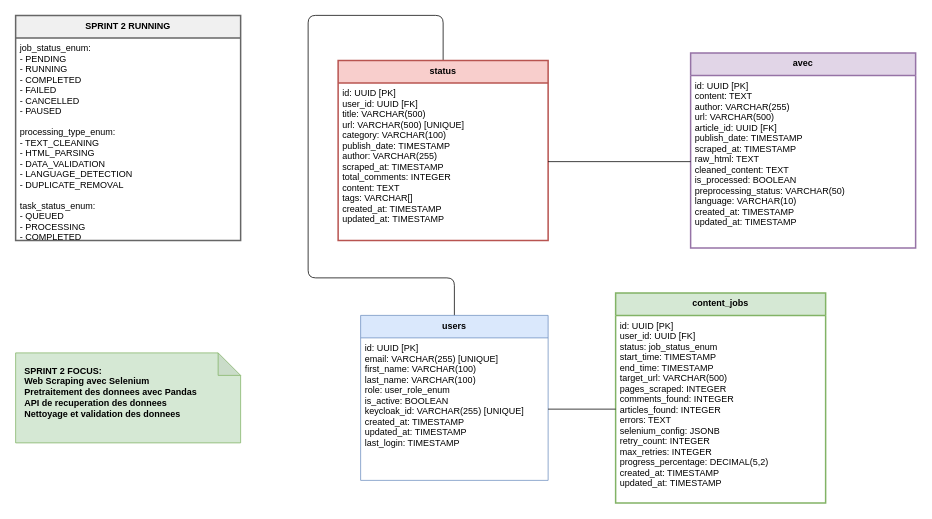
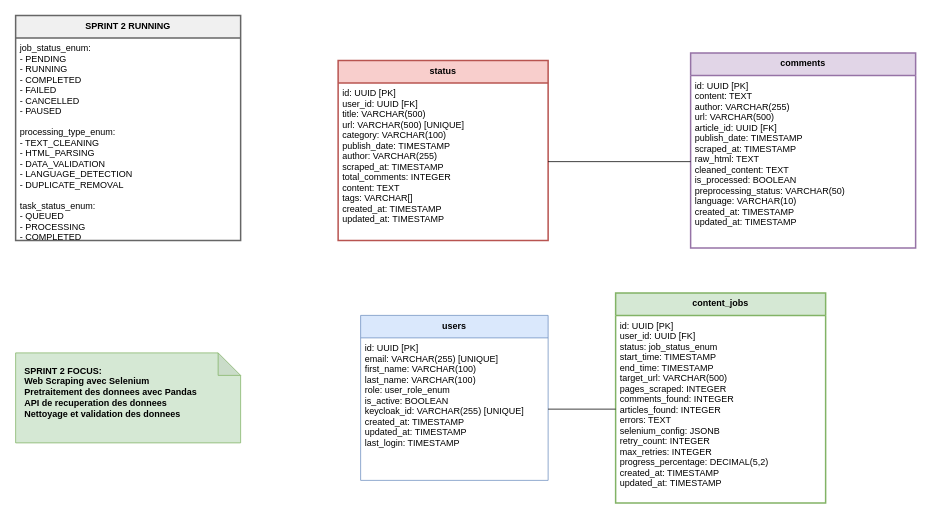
  <mxCell id="0" />
  <mxCell id="1" parent="0" />
- <mxCell id="2" style="edgeStyle=orthogonalEdgeStyle;html=1;exitX=0.5;exitY=0;exitDx=0;exitDy=0;endArrow=none;endFill=0;" edge="1" parent="1" source="3" target="13"><mxGeometry relative="1" as="geometry"><Array as="points"><mxPoint x="590" y="20" /><mxPoint x="410" y="20" /><mxPoint x="410" y="370" /><mxPoint x="605" y="370" /></Array></mxGeometry></mxCell>
  <mxCell id="3" value="status" style="swimlane;fontStyle=1;align=center;verticalAlign=top;childLayout=tableLayout;horizontal=1;startSize=30;horizontalStack=0;resizeParent=1;resizeLast=0;collapsible=1;marginBottom=0;rounded=0;shadow=0;strokeWidth=2;fillColor=#f8cecc;strokeColor=#b85450;" parent="1" vertex="1"><mxGeometry x="450" y="80" width="280" height="240" as="geometry" /></mxCell>
  <mxCell id="4" value="id: UUID [PK]&#10;user_id: UUID [FK]&#10;title: VARCHAR(500)&#10;url: VARCHAR(500) [UNIQUE]&#10;category: VARCHAR(100)&#10;publish_date: TIMESTAMP&#10;author: VARCHAR(255)&#10;scraped_at: TIMESTAMP&#10;total_comments: INTEGER&#10;content: TEXT&#10;tags: VARCHAR[]&#10;created_at: TIMESTAMP&#10;updated_at: TIMESTAMP" style="text;strokeColor=none;fillColor=none;align=left;verticalAlign=top;spacingLeft=4;spacingRight=4;overflow=hidden;rotatable=0;points=[[0,0.5],[1,0.5]];portConstraint=eastwest;" parent="3" vertex="1"><mxGeometry y="30" width="280" height="210" as="geometry" /></mxCell>
- <mxCell id="5" value="avec" style="swimlane;fontStyle=1;align=center;verticalAlign=top;childLayout=tableLayout;horizontal=1;startSize=30;horizontalStack=0;resizeParent=1;resizeLast=0;collapsible=1;marginBottom=0;rounded=0;shadow=0;strokeWidth=2;fillColor=#e1d5e7;strokeColor=#9673a6;" parent="1" vertex="1"><mxGeometry x="920" y="70" width="300" height="260" as="geometry" /></mxCell>
+ <mxCell id="5" value="comments" style="swimlane;fontStyle=1;align=center;verticalAlign=top;childLayout=tableLayout;horizontal=1;startSize=30;horizontalStack=0;resizeParent=1;resizeLast=0;collapsible=1;marginBottom=0;rounded=0;shadow=0;strokeWidth=2;fillColor=#e1d5e7;strokeColor=#9673a6;" parent="1" vertex="1"><mxGeometry x="920" y="70" width="300" height="260" as="geometry" /></mxCell>
  <mxCell id="6" value="id: UUID [PK]&#10;content: TEXT&#10;author: VARCHAR(255)&#10;url: VARCHAR(500)&#10;article_id: UUID [FK]&#10;publish_date: TIMESTAMP&#10;scraped_at: TIMESTAMP&#10;raw_html: TEXT&#10;cleaned_content: TEXT&#10;is_processed: BOOLEAN&#10;preprocessing_status: VARCHAR(50)&#10;language: VARCHAR(10)&#10;created_at: TIMESTAMP&#10;updated_at: TIMESTAMP" style="text;strokeColor=none;fillColor=none;align=left;verticalAlign=top;spacingLeft=4;spacingRight=4;overflow=hidden;rotatable=0;points=[[0,0.5],[1,0.5]];portConstraint=eastwest;" parent="5" vertex="1"><mxGeometry y="30" width="300" height="230" as="geometry" /></mxCell>
  <mxCell id="7" value="content_jobs" style="swimlane;fontStyle=1;align=center;verticalAlign=top;childLayout=tableLayout;horizontal=1;startSize=30;horizontalStack=0;resizeParent=1;resizeLast=0;collapsible=1;marginBottom=0;rounded=0;shadow=0;strokeWidth=2;fillColor=#d5e8d4;strokeColor=#82b366;" parent="1" vertex="1"><mxGeometry x="820" y="390" width="280" height="280" as="geometry" /></mxCell>
  <mxCell id="8" value="id: UUID [PK]&#10;user_id: UUID [FK]&#10;status: job_status_enum&#10;start_time: TIMESTAMP&#10;end_time: TIMESTAMP&#10;target_url: VARCHAR(500)&#10;pages_scraped: INTEGER&#10;comments_found: INTEGER&#10;articles_found: INTEGER&#10;errors: TEXT&#10;selenium_config: JSONB&#10;retry_count: INTEGER&#10;max_retries: INTEGER&#10;progress_percentage: DECIMAL(5,2)&#10;created_at: TIMESTAMP&#10;updated_at: TIMESTAMP" style="text;strokeColor=none;fillColor=none;align=left;verticalAlign=top;spacingLeft=4;spacingRight=4;overflow=hidden;rotatable=0;points=[[0,0.5],[1,0.5]];portConstraint=eastwest;" parent="7" vertex="1"><mxGeometry y="30" width="280" height="250" as="geometry" /></mxCell>
  <mxCell id="9" value="SPRINT 2 RUNNING" style="swimlane;fontStyle=1;align=center;verticalAlign=top;childLayout=tableLayout;horizontal=1;startSize=30;horizontalStack=0;resizeParent=1;resizeLast=0;collapsible=1;marginBottom=0;rounded=0;shadow=0;strokeWidth=2;fillColor=#f0f0f0;strokeColor=#666666;" parent="1" vertex="1"><mxGeometry x="20" y="20" width="300" height="300" as="geometry" /></mxCell>
  <mxCell id="10" value="job_status_enum:&#10;  - PENDING&#10;  - RUNNING&#10;  - COMPLETED&#10;  - FAILED&#10;  - CANCELLED&#10;  - PAUSED&#10;&#10;processing_type_enum:&#10;  - TEXT_CLEANING&#10;  - HTML_PARSING&#10;  - DATA_VALIDATION&#10;  - LANGUAGE_DETECTION&#10;  - DUPLICATE_REMOVAL&#10;&#10;task_status_enum:&#10;  - QUEUED&#10;  - PROCESSING&#10;  - COMPLETED&#10;  - FAILED&#10;  - RETRYING" style="text;strokeColor=none;fillColor=none;align=left;verticalAlign=top;spacingLeft=4;spacingRight=4;overflow=hidden;rotatable=0;points=[[0,0.5],[1,0.5]];portConstraint=eastwest;" parent="9" vertex="1"><mxGeometry y="30" width="300" height="270" as="geometry" /></mxCell>
  <mxCell id="11" value="SPRINT 2 FOCUS:&#10;Web Scraping avec Selenium&#10;Pretraitement des donnees avec Pandas&#10;API de recuperation des donnees&#10;Nettoyage et validation des donnees" style="shape=note;whiteSpace=wrap;html=1;backgroundOutline=1;darkOpacity=0.05;fillColor=#d5e8d4;strokeColor=#82b366;fontStyle=1;align=left;verticalAlign=top;spacingLeft=10;spacingTop=10;" parent="1" vertex="1"><mxGeometry x="20" y="470" width="300" height="120" as="geometry" /></mxCell>
  <mxCell id="12" style="edgeStyle=orthogonalEdgeStyle;html=1;exitX=1;exitY=0.5;exitDx=0;exitDy=0;endArrow=none;endFill=0;" edge="1" parent="1" source="4" target="6"><mxGeometry relative="1" as="geometry" /></mxCell>
  <mxCell id="13" value="users" style="swimlane;fontStyle=1;align=center;verticalAlign=top;childLayout=tableLayout;horizontal=1;startSize=30;horizontalStack=0;resizeParent=1;resizeLast=0;collapsible=1;marginBottom=0;rounded=0;shadow=0;strokeWidth=1;fillColor=#dae8fc;strokeColor=#6c8ebf;glass=0;" vertex="1" parent="1"><mxGeometry x="480" y="420" width="250" height="220" as="geometry" /></mxCell>
  <mxCell id="14" value="id: UUID [PK]&#10;email: VARCHAR(255) [UNIQUE]&#10;first_name: VARCHAR(100)&#10;last_name: VARCHAR(100)&#10;role: user_role_enum&#10;is_active: BOOLEAN&#10;keycloak_id: VARCHAR(255) [UNIQUE]&#10;created_at: TIMESTAMP&#10;updated_at: TIMESTAMP&#10;last_login: TIMESTAMP" style="text;strokeColor=none;fillColor=none;align=left;verticalAlign=top;spacingLeft=4;spacingRight=4;overflow=hidden;rotatable=0;points=[[0,0.5],[1,0.5]];portConstraint=eastwest;" vertex="1" parent="13"><mxGeometry y="30" width="250" height="190" as="geometry" /></mxCell>
  <mxCell id="15" style="edgeStyle=orthogonalEdgeStyle;html=1;exitX=1;exitY=0.5;exitDx=0;exitDy=0;endArrow=none;endFill=0;" edge="1" parent="1" source="14" target="8"><mxGeometry relative="1" as="geometry" /></mxCell>
